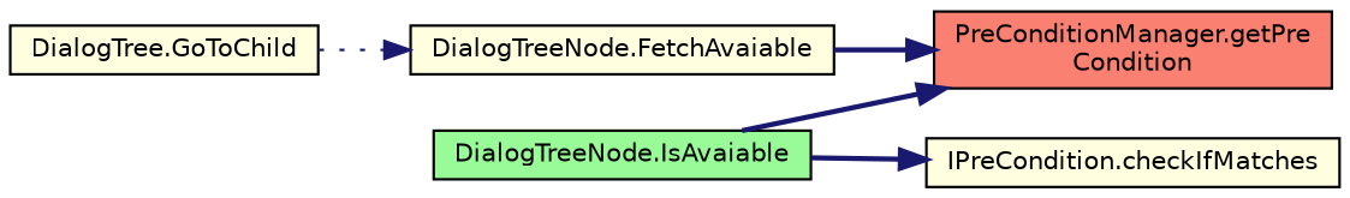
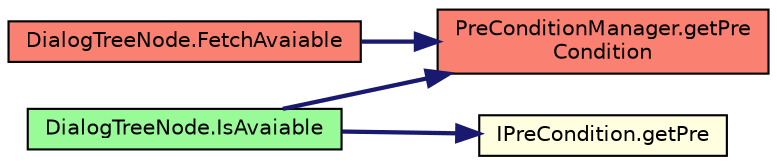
  digraph {
    rankdir=LR
    node [color=black fillcolor=lightyellow fontname=Helvetica fontsize=10 shape=record style=filled]
    edge [color=midnightblue fontname=Helvetica fontsize=10 labelfontname=Helvetica labelfontsize=10 style=bold]
-   n1 [fontcolor=black height=0.2 label="DialogTree.GoToChild" width=0.4]
-   n2 [height=0.2 label="DialogTreeNode.FetchAvaiable" width=0.4]
+   n2 [fillcolor=salmon height=0.2 label="DialogTreeNode.FetchAvaiable" width=0.4]
    n3 [fillcolor=salmon height=0.2 label="PreConditionManager.getPre\lCondition" width=0.4]
    n4 [fillcolor=palegreen height=0.2 label="DialogTreeNode.IsAvaiable" width=0.4]
-   n5 [height=0.2 label="IPreCondition.checkIfMatches" width=0.4]
-   n1 -> n2 [style=dotted]
+   n5 [height=0.2 label="IPreCondition.getPre" width=0.4]
    n2 -> n3
    n4 -> n3
    n4 -> n5
  }
